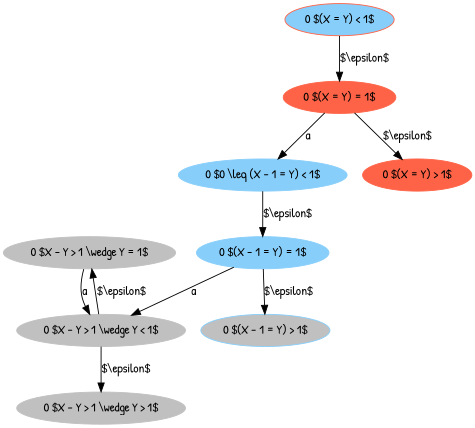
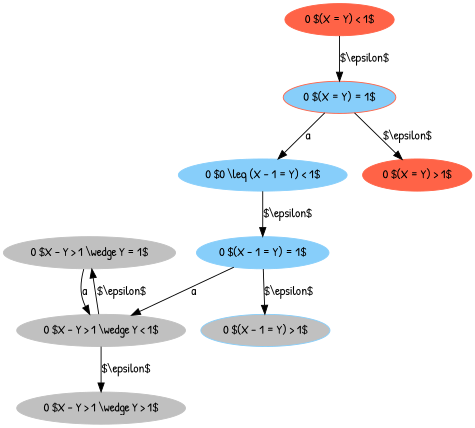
  digraph {
    fontname="Patrick Hand"
    node [color=silver fontname="Patrick Hand" style=filled]
    edge [fontname="Patrick Hand"]
    "0 $X - Y > 1 \\wedge Y = 1$"
    "0 $X - Y > 1 \\wedge Y < 1$"
    "0 $X - Y > 1 \\wedge Y > 1$"
    "0 $(X - 1 = Y) = 1$" [color=lightskyblue]
    "0 $(X - 1 = Y) > 1$" [color=lightskyblue fillcolor=silver]
    "0 $0 \\leq (X - 1 = Y) < 1$" [color=lightskyblue]
    "0 $(X = Y) > 1$" [color=tomato]
-   "0 $(X = Y) < 1$" [color=tomato fillcolor=lightskyblue]
-   "0 $(X = Y) = 1$" [color=tomato]
+   "0 $(X = Y) < 1$" [color=tomato]
+   "0 $(X = Y) = 1$" [color=tomato fillcolor=lightskyblue]
    "0 $X - Y > 1 \\wedge Y = 1$" -> "0 $X - Y > 1 \\wedge Y < 1$" [label=a]
    "0 $X - Y > 1 \\wedge Y < 1$" -> "0 $X - Y > 1 \\wedge Y = 1$" [label="$\\epsilon$"]
    "0 $X - Y > 1 \\wedge Y < 1$" -> "0 $X - Y > 1 \\wedge Y > 1$" [label="$\\epsilon$"]
    "0 $(X - 1 = Y) = 1$" -> "0 $X - Y > 1 \\wedge Y < 1$" [label=a]
    "0 $(X - 1 = Y) = 1$" -> "0 $(X - 1 = Y) > 1$" [label="$\\epsilon$"]
    "0 $0 \\leq (X - 1 = Y) < 1$" -> "0 $(X - 1 = Y) = 1$" [label="$\\epsilon$"]
    "0 $(X = Y) < 1$" -> "0 $(X = Y) = 1$" [label="$\\epsilon$"]
    "0 $(X = Y) = 1$" -> "0 $0 \\leq (X - 1 = Y) < 1$" [label=a]
    "0 $(X = Y) = 1$" -> "0 $(X = Y) > 1$" [label="$\\epsilon$"]
  }
